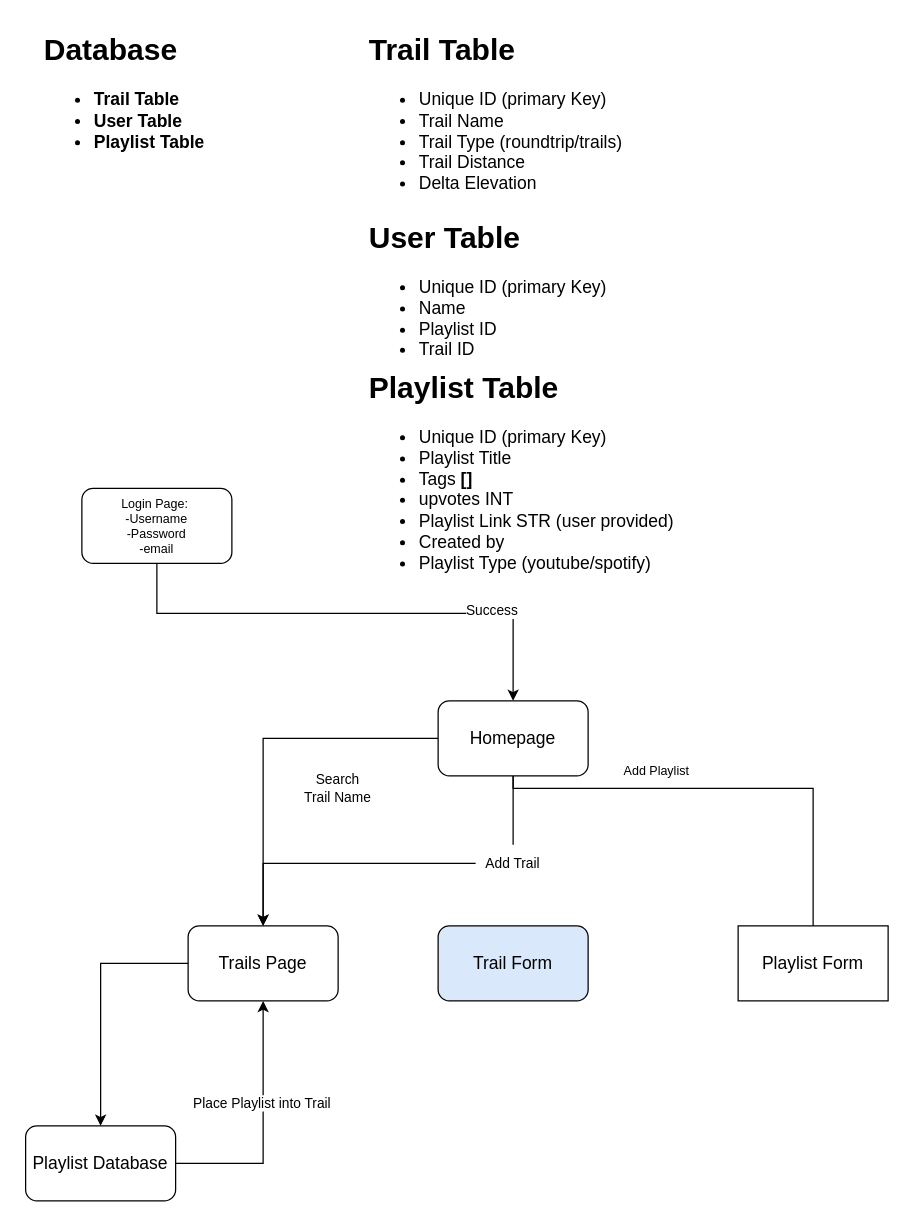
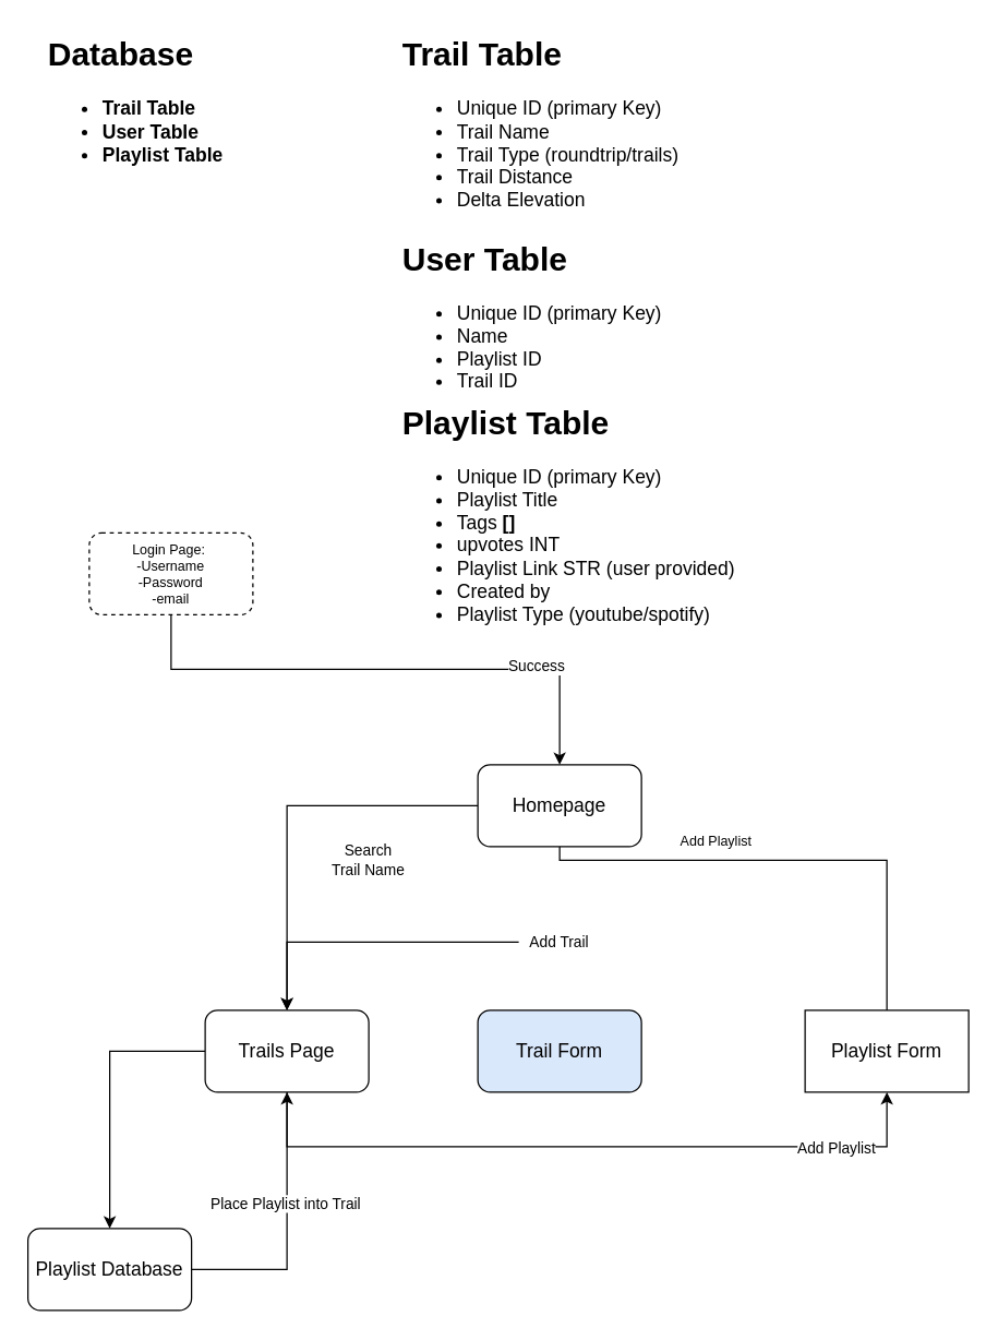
  <mxCell id="0" />
  <mxCell id="1" parent="0" />
  <mxCell id="2" value="&lt;h1&gt;&lt;span style=&quot;background-color: initial;&quot;&gt;Database&lt;/span&gt;&lt;/h1&gt;&lt;h1 style=&quot;font-size: 14px;&quot;&gt;&lt;ul&gt;&lt;li&gt;Trail Table&lt;/li&gt;&lt;li&gt;User Table&lt;/li&gt;&lt;li&gt;Playlist Table&lt;/li&gt;&lt;/ul&gt;&lt;/h1&gt;&lt;div&gt;&lt;br&gt;&lt;/div&gt;" style="text;html=1;strokeColor=none;fillColor=none;spacing=5;spacingTop=-20;whiteSpace=wrap;overflow=hidden;rounded=0;fontSize=12;" parent="1" vertex="1"><mxGeometry x="30" y="20" width="190" height="120" as="geometry" /></mxCell>
  <mxCell id="3" value="&lt;h1&gt;Trail Table&lt;/h1&gt;&lt;h1 style=&quot;font-size: 14px;&quot;&gt;&lt;ul&gt;&lt;li&gt;&lt;span style=&quot;font-weight: 400;&quot;&gt;Unique ID (primary Key)&lt;/span&gt;&lt;/li&gt;&lt;li&gt;&lt;span style=&quot;font-weight: 400;&quot;&gt;Trail Name&lt;/span&gt;&lt;/li&gt;&lt;li&gt;&lt;span style=&quot;font-weight: 400;&quot;&gt;Trail Type (roundtrip/trails)&lt;/span&gt;&lt;/li&gt;&lt;li&gt;&lt;span style=&quot;font-weight: 400;&quot;&gt;Trail Distance&lt;/span&gt;&lt;/li&gt;&lt;li&gt;&lt;span style=&quot;font-weight: 400;&quot;&gt;Delta Elevation&lt;/span&gt;&lt;/li&gt;&lt;/ul&gt;&lt;/h1&gt;&lt;div&gt;&lt;br&gt;&lt;/div&gt;" style="text;html=1;strokeColor=none;fillColor=none;spacing=5;spacingTop=-20;whiteSpace=wrap;overflow=hidden;rounded=0;fontSize=12;" parent="1" vertex="1"><mxGeometry x="290" y="20" width="270" height="140" as="geometry" /></mxCell>
  <mxCell id="4" value="&lt;h1&gt;User Table&lt;/h1&gt;&lt;h1 style=&quot;font-size: 14px;&quot;&gt;&lt;ul&gt;&lt;li&gt;&lt;span style=&quot;font-weight: 400;&quot;&gt;Unique ID (primary Key)&lt;/span&gt;&lt;/li&gt;&lt;li&gt;&lt;span style=&quot;font-weight: 400;&quot;&gt;Name&lt;/span&gt;&lt;/li&gt;&lt;li&gt;&lt;span style=&quot;font-weight: 400;&quot;&gt;Playlist ID&amp;nbsp;&lt;/span&gt;&lt;/li&gt;&lt;li&gt;&lt;span style=&quot;font-weight: 400;&quot;&gt;Trail ID&lt;/span&gt;&lt;/li&gt;&lt;li&gt;&lt;span style=&quot;font-weight: 400;&quot;&gt;Password (hashed)&lt;/span&gt;&lt;/li&gt;&lt;/ul&gt;&lt;/h1&gt;&lt;div&gt;&lt;br&gt;&lt;/div&gt;" style="text;html=1;strokeColor=none;fillColor=none;spacing=5;spacingTop=-20;whiteSpace=wrap;overflow=hidden;rounded=0;fontSize=12;" parent="1" vertex="1"><mxGeometry x="290" y="170" width="270" height="120" as="geometry" /></mxCell>
  <mxCell id="5" value="&lt;h1&gt;Playlist Table&lt;/h1&gt;&lt;h1 style=&quot;font-size: 14px;&quot;&gt;&lt;ul&gt;&lt;li&gt;&lt;span style=&quot;font-weight: 400;&quot;&gt;Unique ID (primary Key)&lt;/span&gt;&lt;/li&gt;&lt;li&gt;&lt;span style=&quot;font-weight: 400;&quot;&gt;Playlist Title&lt;/span&gt;&lt;/li&gt;&lt;li&gt;&lt;span style=&quot;font-weight: 400;&quot;&gt;Tags&lt;/span&gt; []&lt;/li&gt;&lt;li&gt;&lt;span style=&quot;font-weight: 400;&quot;&gt;upvotes INT&lt;/span&gt;&lt;/li&gt;&lt;li&gt;&lt;span style=&quot;font-weight: 400;&quot;&gt;Playlist Link STR (user provided)&lt;/span&gt;&lt;/li&gt;&lt;li&gt;&lt;span style=&quot;font-weight: 400;&quot;&gt;Created by&lt;/span&gt;&lt;/li&gt;&lt;li&gt;&lt;span style=&quot;font-weight: 400;&quot;&gt;Playlist Type (youtube/spotify)&lt;/span&gt;&lt;/li&gt;&lt;/ul&gt;&lt;/h1&gt;&lt;div&gt;&lt;br&gt;&lt;/div&gt;" style="text;html=1;strokeColor=none;fillColor=none;spacing=5;spacingTop=-20;whiteSpace=wrap;overflow=hidden;rounded=0;fontSize=12;" parent="1" vertex="1"><mxGeometry x="290" y="290" width="270" height="180" as="geometry" /></mxCell>
  <mxCell id="6" style="edgeStyle=orthogonalEdgeStyle;rounded=0;orthogonalLoop=1;jettySize=auto;html=1;entryX=0;entryY=0.5;entryDx=0;entryDy=0;fontSize=14;" parent="1" source="9" target="10" edge="1"><mxGeometry relative="1" as="geometry"><Array as="points"><mxPoint x="650" y="630" /><mxPoint x="650" y="770" /></Array></mxGeometry></mxCell>
  <mxCell id="7" value="" style="edgeStyle=orthogonalEdgeStyle;rounded=0;orthogonalLoop=1;jettySize=auto;html=1;fontSize=11;startArrow=none;" parent="1" source="16" target="19" edge="1"><mxGeometry relative="1" as="geometry" /></mxCell>
  <mxCell id="8" style="edgeStyle=orthogonalEdgeStyle;rounded=0;orthogonalLoop=1;jettySize=auto;html=1;entryX=0.5;entryY=0;entryDx=0;entryDy=0;fontSize=11;" parent="1" source="9" target="19" edge="1"><mxGeometry relative="1" as="geometry" /></mxCell>
  <mxCell id="9" value="Homepage" style="rounded=1;whiteSpace=wrap;html=1;fontSize=14;" parent="1" vertex="1"><mxGeometry x="350" y="560" width="120" height="60" as="geometry" /></mxCell>
  <mxCell id="10" value="Playlist Form" style="rounded=0;whiteSpace=wrap;html=1;fontSize=14;" parent="1" vertex="1"><mxGeometry x="590" y="740" width="120" height="60" as="geometry" /></mxCell>
  <mxCell id="11" value="&lt;span style=&quot;font-size: 10px;&quot;&gt;Add Playlist&lt;/span&gt;" style="text;html=1;strokeColor=none;fillColor=none;align=center;verticalAlign=middle;whiteSpace=wrap;rounded=0;fontSize=14;" parent="1" vertex="1"><mxGeometry x="495" y="600" width="60" height="30" as="geometry" /></mxCell>
  <mxCell id="12" style="edgeStyle=orthogonalEdgeStyle;rounded=0;orthogonalLoop=1;jettySize=auto;html=1;fontSize=11;" parent="1" source="14" target="9" edge="1"><mxGeometry relative="1" as="geometry"><Array as="points"><mxPoint x="125" y="490" /><mxPoint x="410" y="490" /></Array></mxGeometry></mxCell>
  <mxCell id="13" value="Success" style="edgeLabel;html=1;align=center;verticalAlign=middle;resizable=0;points=[];fontSize=11;" parent="12" vertex="1" connectable="0"><mxGeometry x="0.552" y="3" relative="1" as="geometry"><mxPoint as="offset" /></mxGeometry></mxCell>
- <mxCell id="14" value="Login Page:&amp;nbsp;&lt;br&gt;-Username&lt;br&gt;-Password&lt;br&gt;-email" style="rounded=1;whiteSpace=wrap;html=1;fontSize=10;" parent="1" vertex="1"><mxGeometry x="65" y="390" width="120" height="60" as="geometry" /></mxCell>
+ <mxCell id="14" value="Login Page:&amp;nbsp;&lt;br&gt;-Username&lt;br&gt;-Password&lt;br&gt;-email" style="rounded=1;whiteSpace=wrap;html=1;fontSize=10;dashed=1;" parent="1" vertex="1"><mxGeometry x="65" y="390" width="120" height="60" as="geometry" /></mxCell>
  <mxCell id="15" value="Trail Form" style="rounded=1;whiteSpace=wrap;html=1;fontSize=14;fillColor=#dae8fc;" parent="1" vertex="1"><mxGeometry x="350" y="740" width="120" height="60" as="geometry" /></mxCell>
  <mxCell id="16" value="Add Trail&lt;br&gt;" style="text;html=1;strokeColor=none;fillColor=none;align=center;verticalAlign=middle;whiteSpace=wrap;rounded=0;fontSize=11;" parent="1" vertex="1"><mxGeometry x="380" y="675" width="60" height="30" as="geometry" /></mxCell>
- <mxCell id="17" value="" style="edgeStyle=orthogonalEdgeStyle;rounded=0;orthogonalLoop=1;jettySize=auto;html=1;fontSize=11;endArrow=none;" parent="1" source="9" target="16" edge="1"><mxGeometry relative="1" as="geometry"><mxPoint x="410" y="660" as="sourcePoint" /><mxPoint x="410" y="740" as="targetPoint" /></mxGeometry></mxCell>
  <mxCell id="18" value="" style="edgeStyle=orthogonalEdgeStyle;rounded=0;orthogonalLoop=1;jettySize=auto;html=1;fontSize=11;" parent="1" source="19" target="23" edge="1"><mxGeometry relative="1" as="geometry" /></mxCell>
  <mxCell id="19" value="Trails Page" style="rounded=1;whiteSpace=wrap;html=1;fontSize=14;" parent="1" vertex="1"><mxGeometry x="150" y="740" width="120" height="60" as="geometry" /></mxCell>
  <mxCell id="20" value="Search Trail Name" style="text;html=1;strokeColor=none;fillColor=none;align=center;verticalAlign=middle;whiteSpace=wrap;rounded=0;fontSize=11;" parent="1" vertex="1"><mxGeometry x="240" y="615" width="60" height="30" as="geometry" /></mxCell>
  <mxCell id="21" style="edgeStyle=orthogonalEdgeStyle;rounded=0;orthogonalLoop=1;jettySize=auto;html=1;fontSize=11;" parent="1" source="23" target="19" edge="1"><mxGeometry relative="1" as="geometry"><mxPoint x="200" y="810" as="targetPoint" /></mxGeometry></mxCell>
  <mxCell id="22" value="Place Playlist into Trail" style="edgeLabel;html=1;align=center;verticalAlign=middle;resizable=0;points=[];fontSize=11;" parent="21" vertex="1" connectable="0"><mxGeometry x="0.191" y="2" relative="1" as="geometry"><mxPoint as="offset" /></mxGeometry></mxCell>
  <mxCell id="23" value="Playlist Database" style="rounded=1;whiteSpace=wrap;html=1;fontSize=14;" parent="1" vertex="1"><mxGeometry x="20" y="900" width="120" height="60" as="geometry" /></mxCell>
+ <mxCell id="24" value="" style="endArrow=classic;html=1;rounded=0;fontSize=11;exitX=0.5;exitY=1;exitDx=0;exitDy=0;entryX=0.5;entryY=1;entryDx=0;entryDy=0;" parent="1" source="19" target="10" edge="1"><mxGeometry width="50" height="50" relative="1" as="geometry"><mxPoint x="440" y="880" as="sourcePoint" /><mxPoint x="360" y="720" as="targetPoint" /><Array as="points"><mxPoint x="210" y="840" /><mxPoint x="650" y="840" /></Array></mxGeometry></mxCell>
+ <mxCell id="25" value="Add Playlist" style="edgeLabel;html=1;align=center;verticalAlign=middle;resizable=0;points=[];fontSize=11;" parent="24" vertex="1" connectable="0"><mxGeometry x="0.699" relative="1" as="geometry"><mxPoint as="offset" /></mxGeometry></mxCell>
